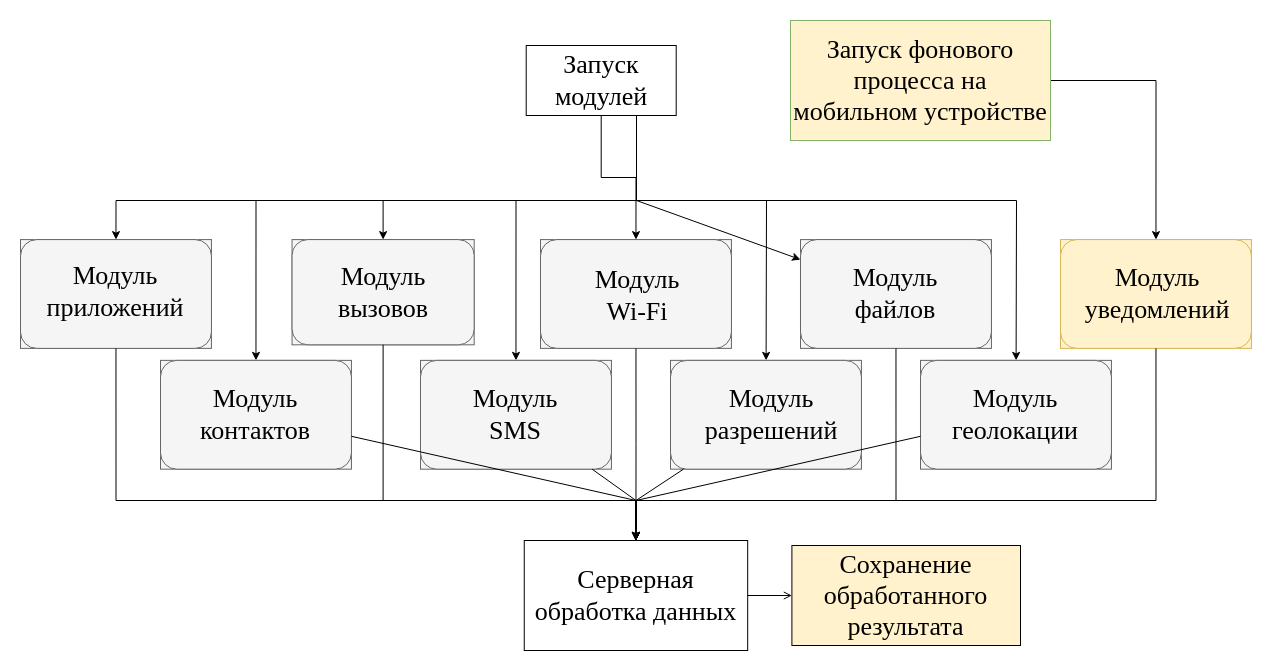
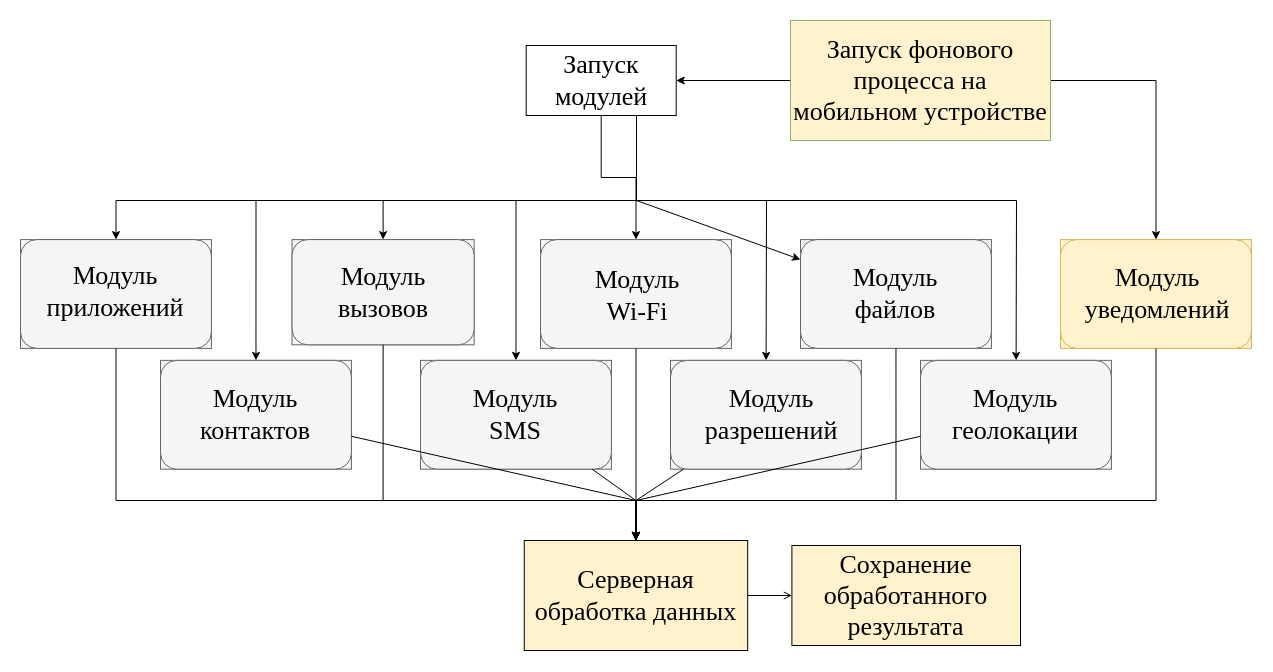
  <mxCell id="0" />
  <mxCell id="1" parent="0" />
+ <mxCell id="2" style="edgeStyle=orthogonalEdgeStyle;rounded=0;orthogonalLoop=1;jettySize=auto;html=1;entryX=1;entryY=0.5;entryDx=0;entryDy=0;fontSize=26;fontFamily=Verdana;" parent="1" source="4" target="13" edge="1"><mxGeometry relative="1" as="geometry" /></mxCell>
  <mxCell id="3" style="edgeStyle=orthogonalEdgeStyle;rounded=0;orthogonalLoop=1;jettySize=auto;html=1;fontSize=26;fontFamily=Verdana;" parent="1" source="4" target="27" edge="1"><mxGeometry relative="1" as="geometry" /></mxCell>
  <mxCell id="4" value="&lt;font style=&quot;font-size: 26px;&quot;&gt;Запуск фонового процесса на мобильном устройстве&lt;/font&gt;" style="rounded=0;whiteSpace=wrap;html=1;spacing=2;fontSize=26;fontFamily=Verdana;fillColor=#fff2cc;strokeColor=#82b366;" parent="1" vertex="1"><mxGeometry x="790" y="20" width="260" height="120" as="geometry" /></mxCell>
  <mxCell id="5" style="edgeStyle=orthogonalEdgeStyle;rounded=0;orthogonalLoop=1;jettySize=auto;html=1;entryX=1;entryY=0.5;entryDx=0;entryDy=0;fontSize=26;fontFamily=Verdana;" parent="1" source="13" target="24" edge="1"><mxGeometry relative="1" as="geometry" /></mxCell>
  <mxCell id="6" style="edgeStyle=orthogonalEdgeStyle;rounded=0;orthogonalLoop=1;jettySize=auto;html=1;entryX=1;entryY=0.5;entryDx=0;entryDy=0;fontSize=26;fontFamily=Verdana;" parent="1" source="13" target="18" edge="1"><mxGeometry relative="1" as="geometry"><Array as="points"><mxPoint x="636" y="200" /><mxPoint x="383" y="200" /></Array></mxGeometry></mxCell>
  <mxCell id="7" style="edgeStyle=orthogonalEdgeStyle;rounded=0;orthogonalLoop=1;jettySize=auto;html=1;fontSize=26;fontFamily=Verdana;" parent="1" source="13" target="42" edge="1"><mxGeometry relative="1" as="geometry"><Array as="points"><mxPoint x="636" y="200" /><mxPoint x="896" y="200" /></Array></mxGeometry></mxCell>
  <mxCell id="8" style="edgeStyle=orthogonalEdgeStyle;rounded=0;orthogonalLoop=1;jettySize=auto;html=1;fontSize=26;fontFamily=Verdana;" parent="1" source="13" target="36" edge="1"><mxGeometry relative="1" as="geometry"><Array as="points"><mxPoint x="636" y="200" /><mxPoint x="1016" y="200" /></Array></mxGeometry></mxCell>
  <mxCell id="9" style="edgeStyle=orthogonalEdgeStyle;rounded=0;orthogonalLoop=1;jettySize=auto;html=1;entryX=1;entryY=0.5;entryDx=0;entryDy=0;fontSize=26;fontFamily=Verdana;" parent="1" source="13" target="30" edge="1"><mxGeometry relative="1" as="geometry"><Array as="points"><mxPoint x="636" y="200" /><mxPoint x="116" y="200" /></Array></mxGeometry></mxCell>
  <mxCell id="10" style="edgeStyle=orthogonalEdgeStyle;rounded=0;orthogonalLoop=1;jettySize=auto;html=1;entryX=1;entryY=0.5;entryDx=0;entryDy=0;fontSize=26;fontFamily=Verdana;" parent="1" source="13" target="33" edge="1"><mxGeometry relative="1" as="geometry"><Array as="points"><mxPoint x="636" y="200" /><mxPoint x="256" y="200" /></Array></mxGeometry></mxCell>
  <mxCell id="11" style="edgeStyle=orthogonalEdgeStyle;rounded=0;orthogonalLoop=1;jettySize=auto;html=1;entryX=1;entryY=0.5;entryDx=0;entryDy=0;fontSize=26;fontFamily=Verdana;" parent="1" source="13" target="21" edge="1"><mxGeometry relative="1" as="geometry"><Array as="points"><mxPoint x="636" y="200" /><mxPoint x="516" y="200" /></Array></mxGeometry></mxCell>
  <mxCell id="12" style="edgeStyle=orthogonalEdgeStyle;rounded=0;orthogonalLoop=1;jettySize=auto;html=1;fontSize=26;fontFamily=Verdana;" parent="1" source="13" target="39" edge="1"><mxGeometry relative="1" as="geometry"><Array as="points"><mxPoint x="636" y="200" /><mxPoint x="766" y="200" /></Array></mxGeometry></mxCell>
  <mxCell id="13" value="&lt;font style=&quot;font-size: 26px;&quot;&gt;Запуск модулей&lt;/font&gt;" style="rounded=0;whiteSpace=wrap;html=1;spacing=2;fontSize=26;fontFamily=Verdana;" parent="1" vertex="1"><mxGeometry x="525.7" y="45" width="150" height="70" as="geometry" /></mxCell>
  <mxCell id="14" style="edgeStyle=orthogonalEdgeStyle;rounded=0;orthogonalLoop=1;jettySize=auto;html=1;fontSize=26;fontFamily=Verdana;endArrow=open;" parent="1" source="15" target="16" edge="1"><mxGeometry relative="1" as="geometry" /></mxCell>
- <mxCell id="15" value="&lt;font style=&quot;font-size: 26px;&quot;&gt;Серверная обработка данных&lt;/font&gt;" style="rounded=0;whiteSpace=wrap;html=1;spacing=2;fontSize=26;fontFamily=Verdana;" parent="1" vertex="1"><mxGeometry x="523.75" y="540" width="223.43" height="110" as="geometry" /></mxCell>
+ <mxCell id="15" value="&lt;font style=&quot;font-size: 26px;&quot;&gt;Серверная обработка данных&lt;/font&gt;" style="rounded=0;whiteSpace=wrap;html=1;spacing=2;fontSize=26;fontFamily=Verdana;fillColor=#fff2cc;" parent="1" vertex="1"><mxGeometry x="523.75" y="540" width="223.43" height="110" as="geometry" /></mxCell>
  <mxCell id="16" value="Сохранение обработанного результата" style="rounded=0;whiteSpace=wrap;html=1;spacing=2;fontSize=26;fontFamily=Verdana;fillColor=#fff2cc;" parent="1" vertex="1"><mxGeometry x="791.4" y="545" width="228.6" height="100" as="geometry" /></mxCell>
  <mxCell id="17" value="" style="group;fontFamily=Verdana;fillColor=#f5f5f5;strokeColor=#666666;fontColor=#333333;" parent="1" vertex="1" connectable="0"><mxGeometry x="291.545" y="239.085" width="182.14" height="105.23" as="geometry" /></mxCell>
  <mxCell id="18" value="" style="rounded=1;whiteSpace=wrap;html=1;rotation=90;direction=west;spacing=2;fontSize=26;fontFamily=Verdana;fillColor=#f5f5f5;strokeColor=#666666;fontColor=#333333;" parent="17" vertex="1"><mxGeometry x="38.455" y="-38.455" width="105.23" height="182.14" as="geometry" /></mxCell>
  <mxCell id="19" value="&lt;font style=&quot;font-size: 26px;&quot;&gt;Модуль вызовов&lt;/font&gt;" style="text;html=1;strokeColor=none;fillColor=none;align=center;verticalAlign=middle;whiteSpace=wrap;rounded=0;rotation=0;spacing=2;fontSize=26;fontFamily=Verdana;" parent="17" vertex="1"><mxGeometry x="21.065" y="42.615" width="140" height="20" as="geometry" /></mxCell>
  <mxCell id="20" value="" style="group;fontFamily=Verdana;fillColor=#f5f5f5;strokeColor=#666666;fontColor=#333333;" parent="1" vertex="1" connectable="0"><mxGeometry x="420" y="359.87" width="190.94" height="108.8" as="geometry" /></mxCell>
  <mxCell id="21" value="" style="rounded=1;whiteSpace=wrap;html=1;rotation=90;direction=west;spacing=2;fontSize=26;fontFamily=Verdana;fillColor=#f5f5f5;strokeColor=#666666;fontColor=#333333;" parent="20" vertex="1"><mxGeometry x="41.07" y="-41.07" width="108.8" height="190.94" as="geometry" /></mxCell>
  <mxCell id="22" value="&lt;font style=&quot;font-size: 26px;&quot;&gt;Модуль SMS&lt;/font&gt;" style="text;html=1;strokeColor=none;fillColor=none;align=center;verticalAlign=middle;whiteSpace=wrap;rounded=0;rotation=0;spacing=2;fontSize=26;fontFamily=Verdana;" parent="20" vertex="1"><mxGeometry x="25.47" y="44.4" width="140" height="20" as="geometry" /></mxCell>
  <mxCell id="23" value="" style="group;fontFamily=Verdana;fillColor=#f5f5f5;strokeColor=#666666;fontColor=#333333;" parent="1" vertex="1" connectable="0"><mxGeometry x="540" y="239.09" width="190.94" height="108.8" as="geometry" /></mxCell>
  <mxCell id="24" value="" style="rounded=1;whiteSpace=wrap;html=1;rotation=90;direction=west;spacing=2;fontSize=26;fontFamily=Verdana;fillColor=#f5f5f5;strokeColor=#666666;fontColor=#333333;" parent="23" vertex="1"><mxGeometry x="41.07" y="-41.07" width="108.8" height="190.94" as="geometry" /></mxCell>
  <mxCell id="25" value="&lt;font style=&quot;font-size: 26px&quot;&gt;Модуль&lt;br&gt;Wi-Fi&lt;/font&gt;" style="text;html=1;strokeColor=none;fillColor=none;align=center;verticalAlign=middle;whiteSpace=wrap;rounded=0;rotation=0;spacing=2;fontSize=26;fontFamily=Verdana;" parent="23" vertex="1"><mxGeometry x="27.04" y="46.3" width="140" height="20" as="geometry" /></mxCell>
  <mxCell id="26" value="" style="group;fontFamily=Verdana;fillColor=#fff2cc;strokeColor=#d6b656;" parent="1" vertex="1" connectable="0"><mxGeometry x="1060" y="239.09" width="190.94" height="108.8" as="geometry" /></mxCell>
  <mxCell id="27" value="" style="rounded=1;whiteSpace=wrap;html=1;rotation=90;direction=west;spacing=2;fontSize=26;fontFamily=Verdana;fillColor=#fff2cc;strokeColor=#d6b656;" parent="26" vertex="1"><mxGeometry x="41.07" y="-41.07" width="108.8" height="190.94" as="geometry" /></mxCell>
  <mxCell id="28" value="&lt;font style=&quot;font-size: 26px;&quot;&gt;Модуль уведомлений&lt;/font&gt;" style="text;html=1;strokeColor=none;fillColor=none;align=center;verticalAlign=middle;whiteSpace=wrap;rounded=0;rotation=0;spacing=2;fontSize=26;fontFamily=Verdana;" parent="26" vertex="1"><mxGeometry x="27.04" y="44.4" width="140" height="20" as="geometry" /></mxCell>
  <mxCell id="29" value="" style="group;fontFamily=Verdana;fillColor=#f5f5f5;strokeColor=#666666;fontColor=#333333;" parent="1" vertex="1" connectable="0"><mxGeometry x="20" y="239.09" width="190.94" height="108.8" as="geometry" /></mxCell>
  <mxCell id="30" value="" style="rounded=1;whiteSpace=wrap;html=1;rotation=90;direction=west;spacing=2;fontSize=26;fontFamily=Verdana;fillColor=#f5f5f5;strokeColor=#666666;fontColor=#333333;" parent="29" vertex="1"><mxGeometry x="41.07" y="-41.07" width="108.8" height="190.94" as="geometry" /></mxCell>
  <mxCell id="31" value="&lt;font style=&quot;font-size: 26px;&quot;&gt;Модуль приложений&lt;/font&gt;" style="text;html=1;strokeColor=none;fillColor=none;align=center;verticalAlign=middle;whiteSpace=wrap;rounded=0;rotation=0;spacing=2;fontSize=26;fontFamily=Verdana;" parent="29" vertex="1"><mxGeometry x="25.47" y="41.58" width="140" height="20" as="geometry" /></mxCell>
  <mxCell id="32" value="" style="group;fontFamily=Verdana;fillColor=#f5f5f5;strokeColor=#666666;fontColor=#333333;" parent="1" vertex="1" connectable="0"><mxGeometry x="160" y="359.87" width="190.94" height="108.8" as="geometry" /></mxCell>
  <mxCell id="33" value="" style="rounded=1;whiteSpace=wrap;html=1;rotation=90;direction=west;spacing=2;fontSize=26;fontFamily=Verdana;fillColor=#f5f5f5;strokeColor=#666666;fontColor=#333333;" parent="32" vertex="1"><mxGeometry x="41.07" y="-41.07" width="108.8" height="190.94" as="geometry" /></mxCell>
  <mxCell id="34" value="&lt;font style=&quot;font-size: 26px;&quot;&gt;Модуль контактов&lt;/font&gt;" style="text;html=1;strokeColor=none;fillColor=none;align=center;verticalAlign=middle;whiteSpace=wrap;rounded=0;rotation=0;spacing=2;fontSize=26;fontFamily=Verdana;" parent="32" vertex="1"><mxGeometry x="25.47" y="44.4" width="140" height="20" as="geometry" /></mxCell>
  <mxCell id="35" value="" style="group;fontFamily=Verdana;fillColor=#f5f5f5;strokeColor=#666666;fontColor=#333333;" parent="1" vertex="1" connectable="0"><mxGeometry x="920" y="359.87" width="190.94" height="108.8" as="geometry" /></mxCell>
  <mxCell id="36" value="" style="rounded=1;whiteSpace=wrap;html=1;rotation=90;direction=west;spacing=2;fontSize=26;fontFamily=Verdana;fillColor=#f5f5f5;strokeColor=#666666;fontColor=#333333;" parent="35" vertex="1"><mxGeometry x="41.07" y="-41.07" width="108.8" height="190.94" as="geometry" /></mxCell>
  <mxCell id="37" value="&lt;font style=&quot;font-size: 26px;&quot;&gt;Модуль геолокации&lt;/font&gt;" style="text;html=1;strokeColor=none;fillColor=none;align=center;verticalAlign=middle;whiteSpace=wrap;rounded=0;rotation=0;spacing=2;fontSize=26;fontFamily=Verdana;" parent="35" vertex="1"><mxGeometry x="25.47" y="44.4" width="140" height="20" as="geometry" /></mxCell>
  <mxCell id="38" value="" style="group;fontFamily=Verdana;fillColor=#f5f5f5;strokeColor=#666666;fontColor=#333333;" parent="1" vertex="1" connectable="0"><mxGeometry x="670" y="359.87" width="190.94" height="108.8" as="geometry" /></mxCell>
  <mxCell id="39" value="" style="rounded=1;whiteSpace=wrap;html=1;rotation=90;direction=west;spacing=2;fontSize=26;fontFamily=Verdana;fillColor=#f5f5f5;strokeColor=#666666;fontColor=#333333;" parent="38" vertex="1"><mxGeometry x="41.07" y="-41.07" width="108.8" height="190.94" as="geometry" /></mxCell>
  <mxCell id="40" value="&lt;font style=&quot;font-size: 26px;&quot;&gt;Модуль разрешений&lt;/font&gt;" style="text;html=1;strokeColor=none;fillColor=none;align=center;verticalAlign=middle;whiteSpace=wrap;rounded=0;rotation=0;spacing=2;fontSize=26;fontFamily=Verdana;" parent="38" vertex="1"><mxGeometry x="31.07" y="44.4" width="140" height="20" as="geometry" /></mxCell>
  <mxCell id="41" value="" style="group;fontFamily=Verdana;fillColor=#f5f5f5;strokeColor=#666666;fontColor=#333333;" parent="1" vertex="1" connectable="0"><mxGeometry x="800" y="239.09" width="190.94" height="108.8" as="geometry" /></mxCell>
  <mxCell id="42" value="" style="rounded=1;whiteSpace=wrap;html=1;rotation=90;direction=west;spacing=2;fontSize=26;fontFamily=Verdana;fillColor=#f5f5f5;strokeColor=#666666;fontColor=#333333;" parent="41" vertex="1"><mxGeometry x="41.07" y="-41.07" width="108.8" height="190.94" as="geometry" /></mxCell>
  <mxCell id="43" value="&lt;font style=&quot;font-size: 26px;&quot;&gt;Модуль файлов&lt;/font&gt;" style="text;html=1;strokeColor=none;fillColor=none;align=center;verticalAlign=middle;whiteSpace=wrap;rounded=0;rotation=0;spacing=2;fontSize=26;fontFamily=Verdana;" parent="41" vertex="1"><mxGeometry x="25.47" y="44.4" width="140" height="20" as="geometry" /></mxCell>
  <mxCell id="44" style="edgeStyle=orthogonalEdgeStyle;rounded=0;orthogonalLoop=1;jettySize=auto;html=1;entryX=0.5;entryY=0;entryDx=0;entryDy=0;fontSize=26;fontFamily=Verdana;" parent="1" source="30" target="15" edge="1"><mxGeometry relative="1" as="geometry"><Array as="points"><mxPoint x="116" y="500" /><mxPoint x="636" y="500" /></Array></mxGeometry></mxCell>
  <mxCell id="45" style="edgeStyle=orthogonalEdgeStyle;rounded=0;orthogonalLoop=1;jettySize=auto;html=1;entryX=0.5;entryY=0;entryDx=0;entryDy=0;fontSize=26;fontFamily=Verdana;" parent="1" source="33" target="15" edge="1"><mxGeometry relative="1" as="geometry"><Array as="points"><mxPoint x="256" y="500" /><mxPoint x="636" y="500" /></Array></mxGeometry></mxCell>
  <mxCell id="46" style="edgeStyle=orthogonalEdgeStyle;rounded=0;orthogonalLoop=1;jettySize=auto;html=1;entryX=0.5;entryY=0;entryDx=0;entryDy=0;fontSize=26;fontFamily=Verdana;" parent="1" source="39" target="15" edge="1"><mxGeometry relative="1" as="geometry"><Array as="points"><mxPoint x="766" y="500" /><mxPoint x="636" y="500" /></Array></mxGeometry></mxCell>
  <mxCell id="47" style="edgeStyle=orthogonalEdgeStyle;rounded=0;orthogonalLoop=1;jettySize=auto;html=1;entryX=0.5;entryY=0;entryDx=0;entryDy=0;fontSize=26;fontFamily=Verdana;" parent="1" source="36" target="15" edge="1"><mxGeometry relative="1" as="geometry"><Array as="points"><mxPoint x="1016" y="500" /><mxPoint x="636" y="500" /></Array></mxGeometry></mxCell>
  <mxCell id="48" style="edgeStyle=orthogonalEdgeStyle;rounded=0;orthogonalLoop=1;jettySize=auto;html=1;entryX=0.5;entryY=0;entryDx=0;entryDy=0;fontSize=26;fontFamily=Verdana;" parent="1" source="27" target="15" edge="1"><mxGeometry relative="1" as="geometry"><Array as="points"><mxPoint x="1156" y="500" /><mxPoint x="636" y="500" /></Array></mxGeometry></mxCell>
  <mxCell id="49" style="edgeStyle=orthogonalEdgeStyle;rounded=0;orthogonalLoop=1;jettySize=auto;html=1;entryX=0.5;entryY=0;entryDx=0;entryDy=0;fontSize=26;fontFamily=Verdana;" parent="1" source="42" target="15" edge="1"><mxGeometry relative="1" as="geometry"><Array as="points"><mxPoint x="896" y="500" /><mxPoint x="636" y="500" /></Array></mxGeometry></mxCell>
  <mxCell id="50" style="edgeStyle=orthogonalEdgeStyle;rounded=0;orthogonalLoop=1;jettySize=auto;html=1;entryX=0.5;entryY=0;entryDx=0;entryDy=0;fontSize=26;fontFamily=Verdana;" parent="1" source="21" target="15" edge="1"><mxGeometry relative="1" as="geometry"><Array as="points"><mxPoint x="516" y="500" /><mxPoint x="636" y="500" /></Array></mxGeometry></mxCell>
  <mxCell id="51" style="edgeStyle=orthogonalEdgeStyle;rounded=0;orthogonalLoop=1;jettySize=auto;html=1;fontSize=26;fontFamily=Verdana;" parent="1" source="24" edge="1"><mxGeometry relative="1" as="geometry"><mxPoint x="635.47" y="540" as="targetPoint" /></mxGeometry></mxCell>
  <mxCell id="52" style="edgeStyle=orthogonalEdgeStyle;rounded=0;orthogonalLoop=1;jettySize=auto;html=1;fontSize=26;fontFamily=Verdana;" parent="1" source="18" target="15" edge="1"><mxGeometry relative="1" as="geometry"><Array as="points"><mxPoint x="383" y="500" /><mxPoint x="635" y="500" /></Array></mxGeometry></mxCell>
